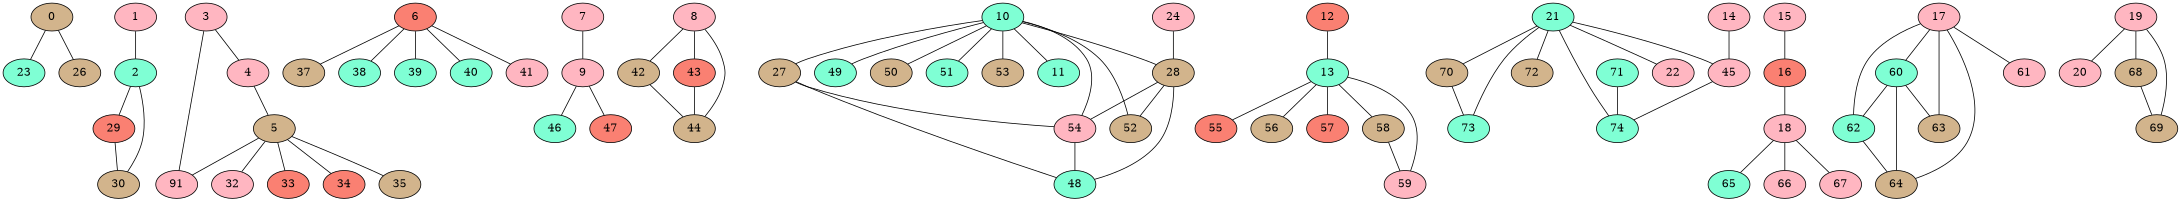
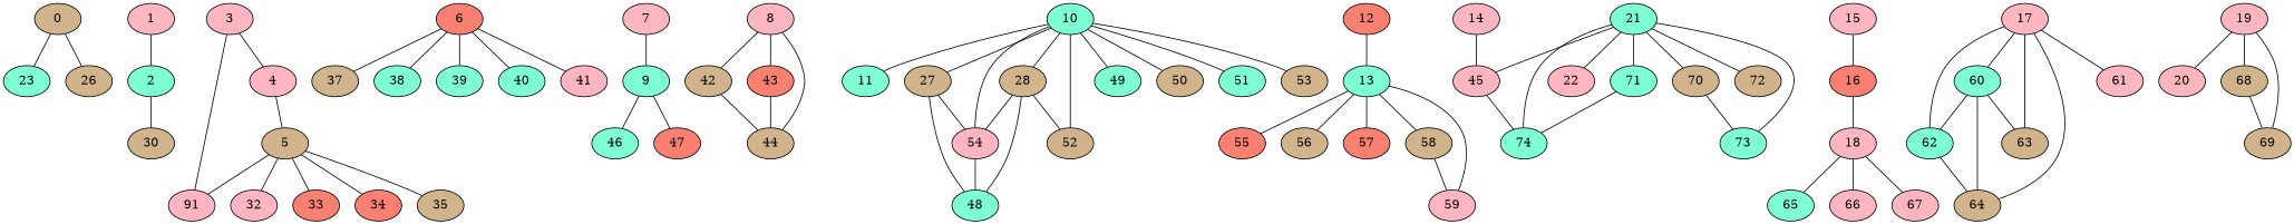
  graph {
    node [fillcolor=lightpink style=filled]
    23 [fillcolor=aquamarine]
    0 [fillcolor=tan]
    26 [fillcolor=tan]
    1
    2 [fillcolor=aquamarine]
-   29 [fillcolor=salmon]
    30 [fillcolor=tan]
    3
    4
    n10 [label=91]
    5 [fillcolor=tan]
    32
    33 [fillcolor=salmon]
    34 [fillcolor=salmon]
    35 [fillcolor=tan]
    6 [fillcolor=salmon]
    37 [fillcolor=tan]
    38 [fillcolor=aquamarine]
    39 [fillcolor=aquamarine]
    40 [fillcolor=aquamarine]
    41
    7
-   9
+   9 [fillcolor=aquamarine]
    46 [fillcolor=aquamarine]
    47 [fillcolor=salmon]
    8
    42 [fillcolor=tan]
    43 [fillcolor=salmon]
    44 [fillcolor=tan]
    10 [fillcolor=aquamarine]
    11 [fillcolor=aquamarine]
    27 [fillcolor=tan]
    28 [fillcolor=tan]
    49 [fillcolor=aquamarine]
    50 [fillcolor=tan]
    51 [fillcolor=aquamarine]
    52 [fillcolor=tan]
    53 [fillcolor=tan]
    54
    48 [fillcolor=aquamarine]
    12 [fillcolor=salmon]
    13 [fillcolor=aquamarine]
    55 [fillcolor=salmon]
    56 [fillcolor=tan]
    57 [fillcolor=salmon]
    58 [fillcolor=tan]
    59
    14
    45
    74 [fillcolor=aquamarine]
    15
    16 [fillcolor=salmon]
    18
    65 [fillcolor=aquamarine]
    66
    67
    17
    60 [fillcolor=aquamarine]
    61
    62 [fillcolor=aquamarine]
    63 [fillcolor=tan]
    64 [fillcolor=tan]
    19
    20
    68 [fillcolor=tan]
    69 [fillcolor=tan]
    21 [fillcolor=aquamarine]
    22
    70 [fillcolor=tan]
    71 [fillcolor=aquamarine]
    72 [fillcolor=tan]
    73 [fillcolor=aquamarine]
-   24
    0 -- 23
    0 -- 26
    1 -- 2
-   2 -- 29
    2 -- 30
-   29 -- 30
    3 -- 4
    3 -- n10
    4 -- 5
    5 -- n10
    5 -- 32
    5 -- 33
    5 -- 34
    5 -- 35
    6 -- 37
    6 -- 38
    6 -- 39
    6 -- 40
    6 -- 41
    7 -- 9
    9 -- 46
    9 -- 47
    8 -- 42
    8 -- 43
    8 -- 44
    42 -- 44
    43 -- 44
    10 -- 11
    10 -- 27
    10 -- 28
    10 -- 49
    10 -- 50
    10 -- 51
    10 -- 52
    10 -- 53
    10 -- 54
    27 -- 54
    27 -- 48
    28 -- 52
    28 -- 54
    28 -- 48
    54 -- 48
    12 -- 13
    13 -- 55
    13 -- 56
    13 -- 57
    13 -- 58
    13 -- 59
    58 -- 59
    14 -- 45
    45 -- 74
    15 -- 16
    16 -- 18
    18 -- 65
    18 -- 66
    18 -- 67
    17 -- 60
    17 -- 61
    17 -- 62
    17 -- 63
    17 -- 64
    60 -- 62
    60 -- 63
    60 -- 64
    62 -- 64
    19 -- 20
    19 -- 68
    19 -- 69
    68 -- 69
    21 -- 45
    21 -- 74
    21 -- 22
    21 -- 70
+   21 -- 71
    21 -- 72
    21 -- 73
    70 -- 73
    71 -- 74
-   24 -- 28
  }
